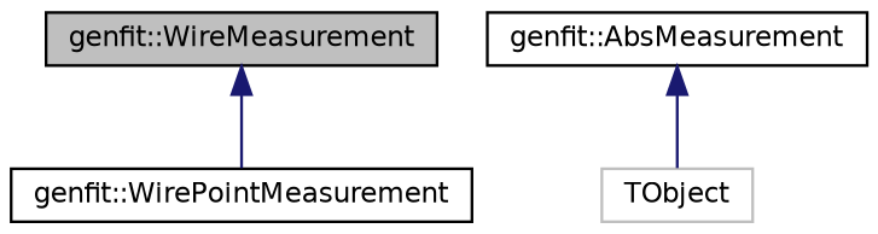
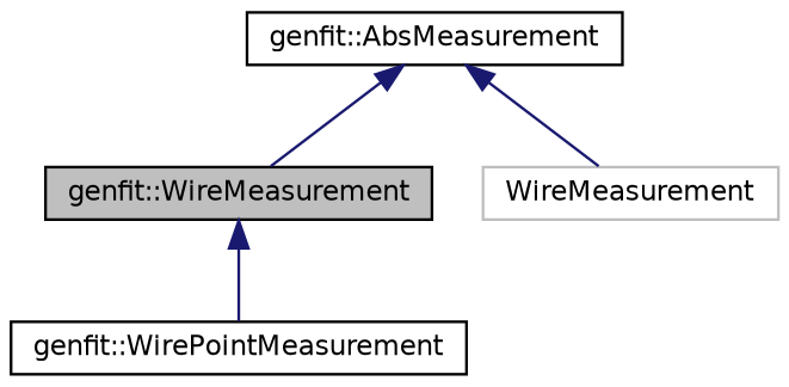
  digraph {
    node [color=black fillcolor=white fontname=Helvetica fontsize=10 shape=record style=filled]
    edge [color=midnightblue dir=back fontname=Helvetica fontsize=10 labelfontname=Helvetica labelfontsize=10 style=solid]
    n1 [fillcolor=grey75 fontcolor=black height=0.2 label="genfit::WireMeasurement" width=0.4]
    n2 [height=0.2 label="genfit::WirePointMeasurement" width=0.4]
    n3 [height=0.2 label="genfit::AbsMeasurement" width=0.4]
-   n4 [color=grey75 height=0.2 label=TObject width=0.4]
+   n4 [color=grey75 height=0.2 label=WireMeasurement width=0.4]
    n1 -> n2
+   n3 -> n1
    n3 -> n4
  }
